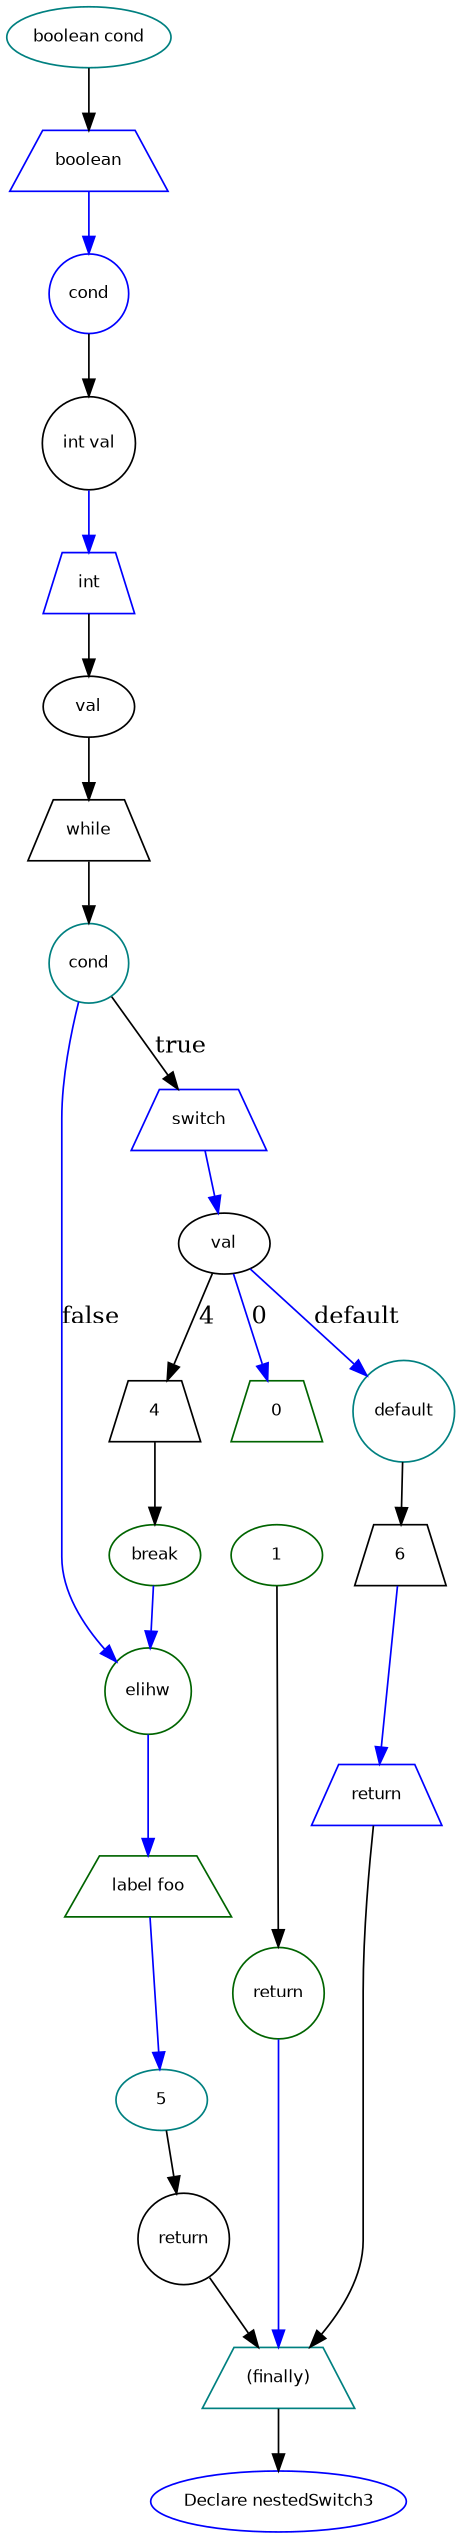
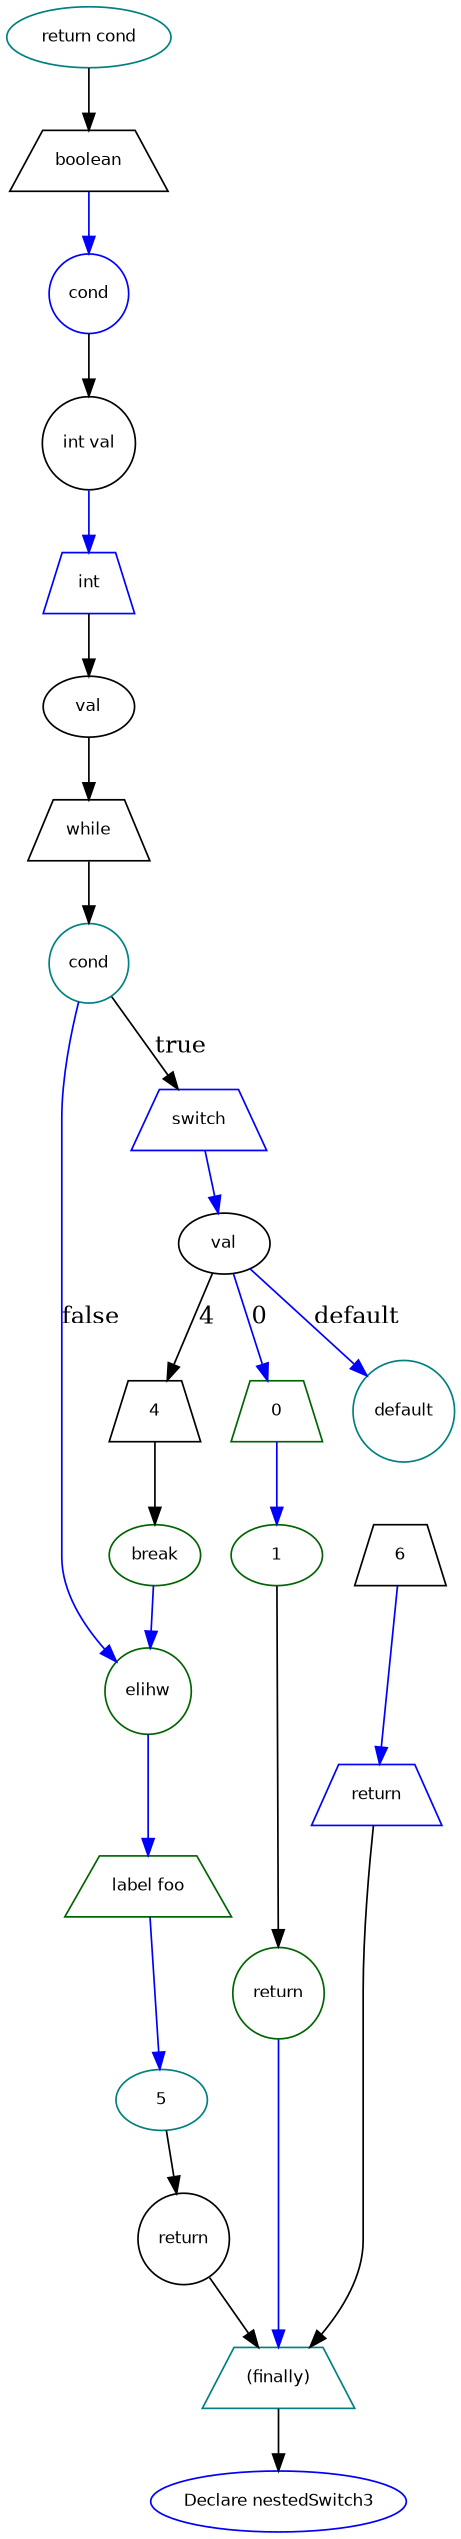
  digraph {
    node [color=black fontname=Helvetica fontsize=10 shape=trapezium]
    edge [color=black]
    n1 [color=teal label=5 shape=ellipse]
    n2 [label=return shape=circle]
    n3 [color=teal label="(finally)"]
    n4 [color=blue label="Declare nestedSwitch3" shape=ellipse]
    n5 [label=val shape=ellipse]
    n6 [color=teal label=default shape=circle]
    n7 [label=4]
    n8 [color=darkgreen label=0]
    n9 [label=6]
    n10 [color=darkgreen label=break shape=ellipse]
    n11 [color=darkgreen label=1 shape=ellipse]
    n12 [color=blue label=switch]
    n13 [color=teal label=cond shape=circle]
    n14 [color=darkgreen label=elihw shape=circle]
    n15 [color=darkgreen label="label foo"]
    n16 [label=while]
    n17 [color=blue label=return]
    n18 [label=val shape=ellipse]
    n19 [color=blue label=int]
    n20 [label="int val" shape=circle]
    n21 [color=blue label=cond shape=circle]
-   n22 [color=blue label=boolean]
-   n23 [color=teal label="boolean cond" shape=ellipse]
+   n22 [label=boolean]
+   n23 [color=teal label="return cond" shape=ellipse]
    n24 [color=darkgreen label=return shape=circle]
    n1 -> n2
    n2 -> n3
    n3 -> n4
    n5 -> n6 [color=blue label=default]
    n5 -> n7 [label=4]
    n5 -> n8 [color=blue label=0]
-   n6 -> n9
    n7 -> n10
+   n8 -> n11 [color=blue]
    n9 -> n17 [color=blue]
    n10 -> n14 [color=blue]
    n11 -> n24
    n12 -> n5 [color=blue]
    n13 -> n12 [label=true]
    n13 -> n14 [color=blue label=false]
    n14 -> n15 [color=blue]
    n15 -> n1 [color=blue]
    n16 -> n13
    n17 -> n3
    n18 -> n16
    n19 -> n18
    n20 -> n19 [color=blue]
    n21 -> n20
    n22 -> n21 [color=blue]
    n23 -> n22
    n24 -> n3 [color=blue]
  }
